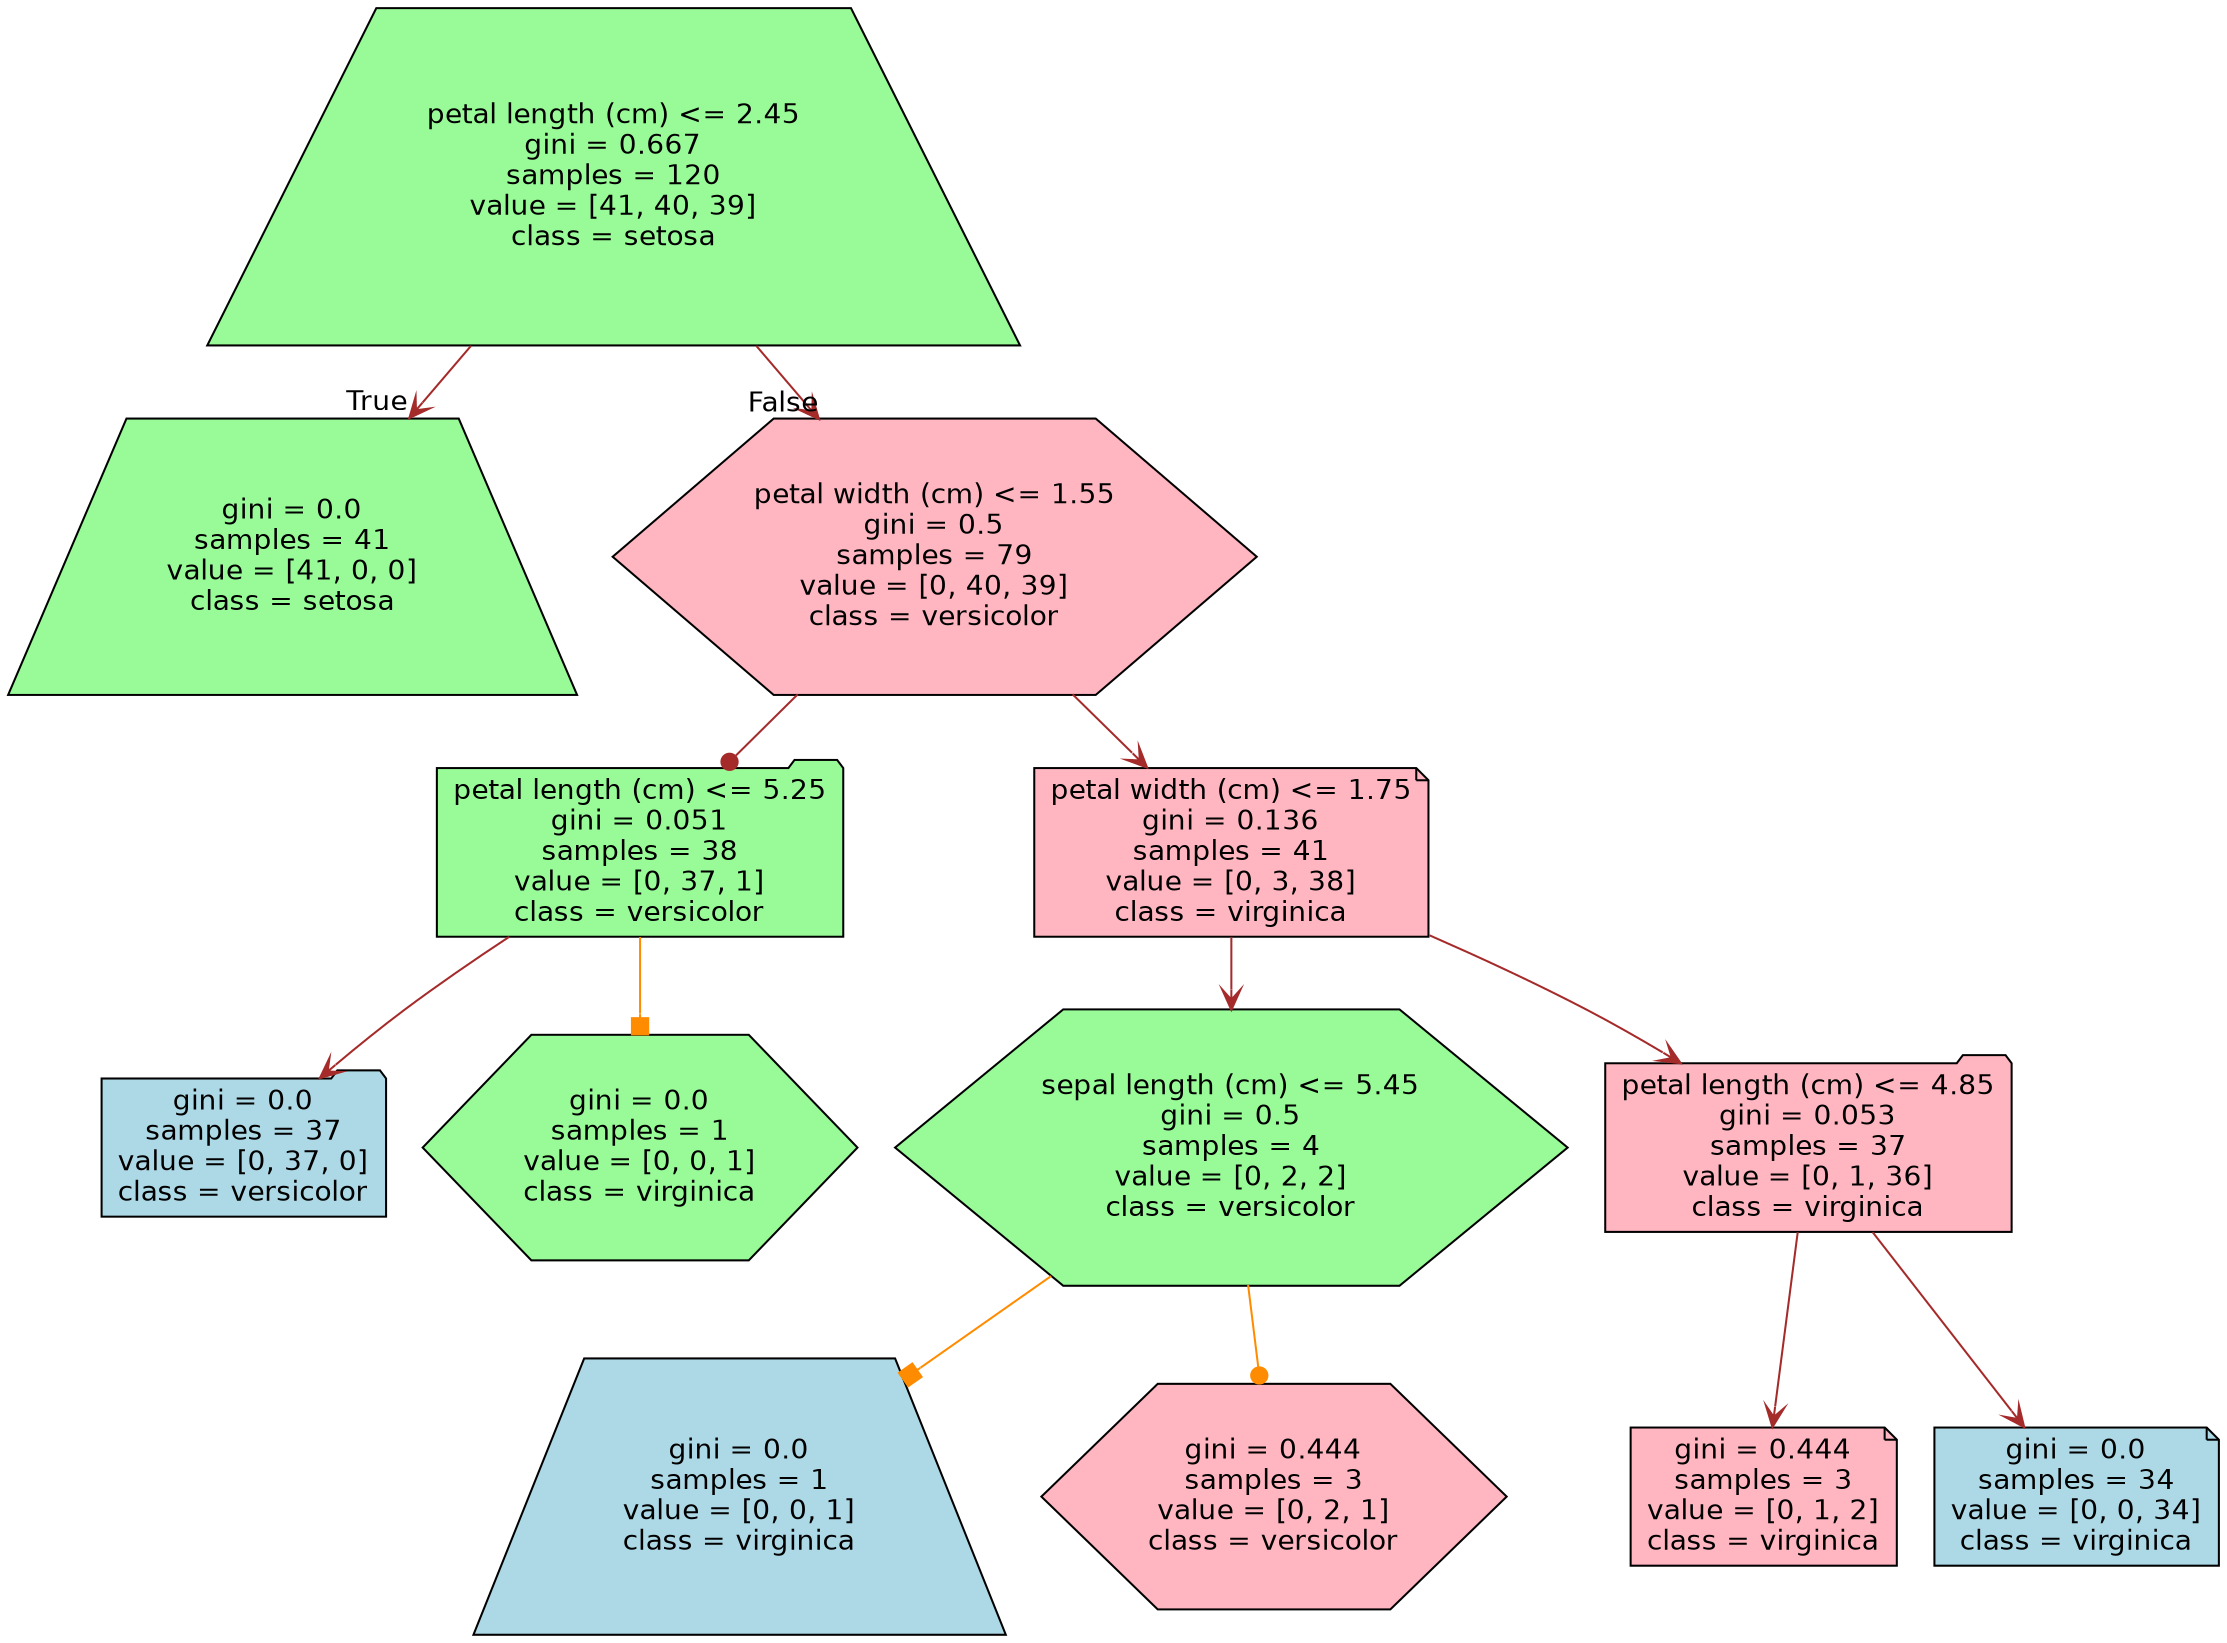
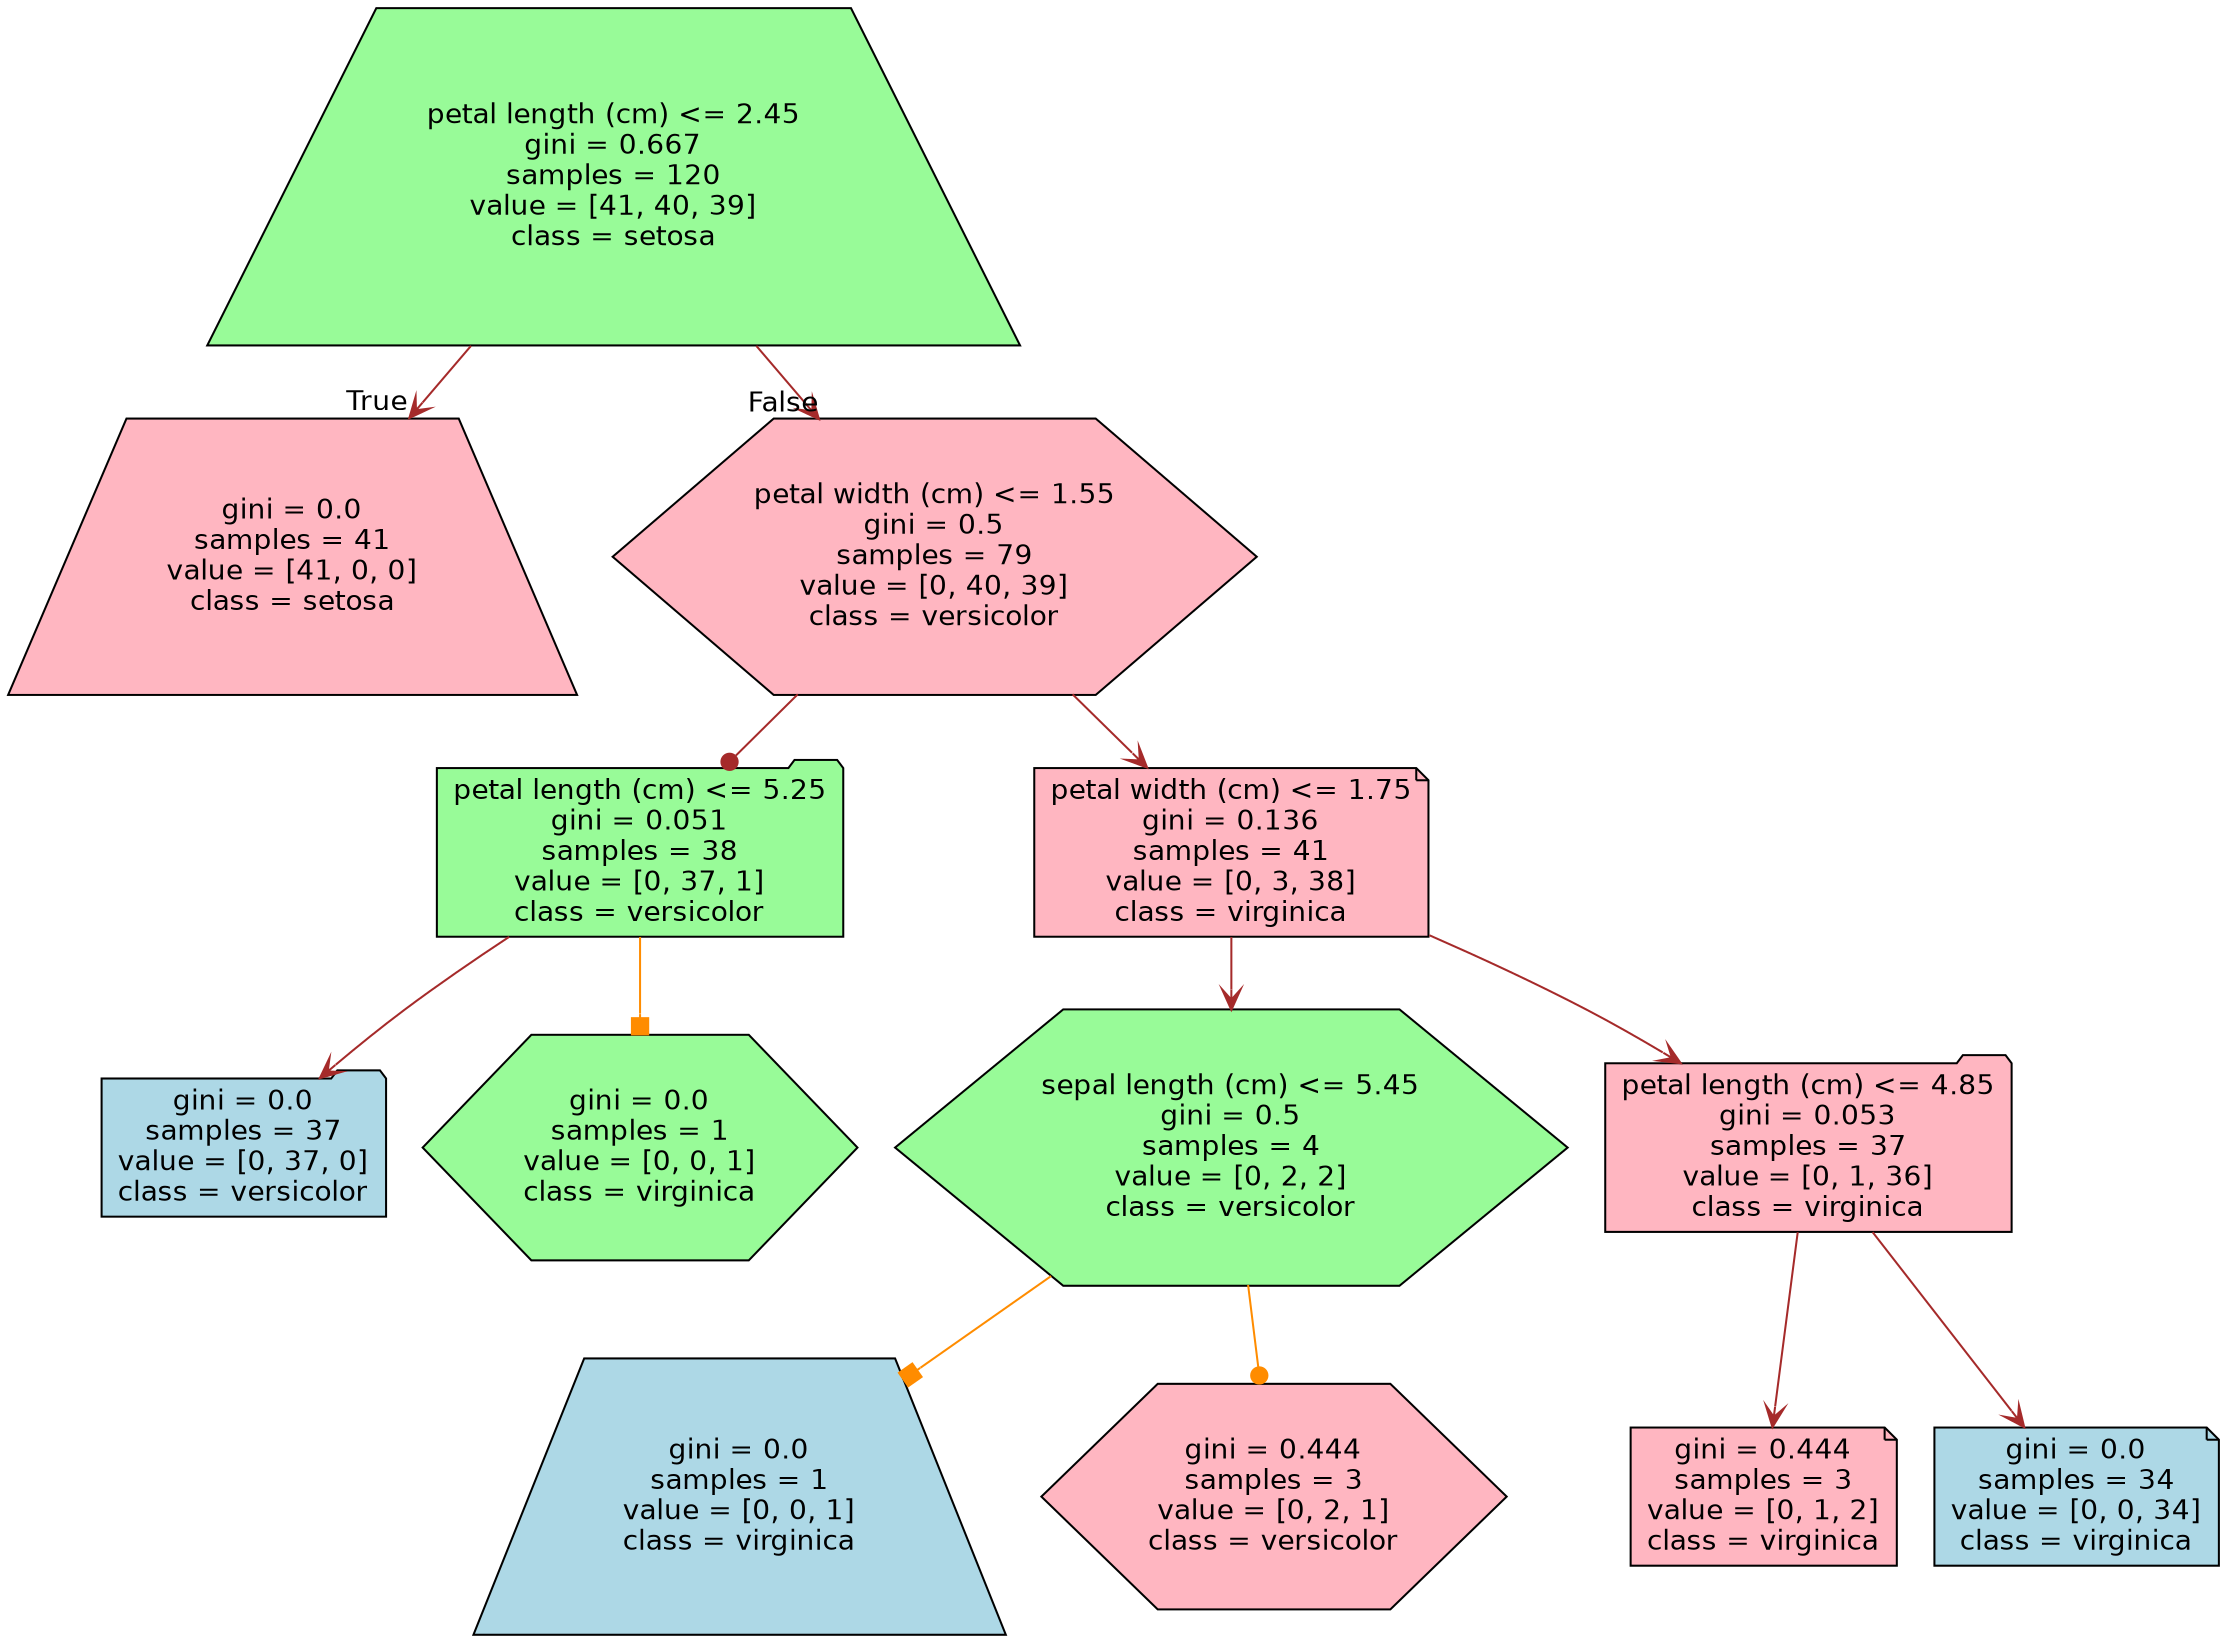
  digraph {
    node [fontname=helvetica shape=hexagon style=filled fillcolor=palegreen]
    edge [fontname=helvetica color=brown arrowhead=vee]
    n1 [label="petal length (cm) <= 2.45\ngini = 0.667\nsamples = 120\nvalue = [41, 40, 39]\nclass = setosa" shape=trapezium]
-   n2 [label="gini = 0.0\nsamples = 41\nvalue = [41, 0, 0]\nclass = setosa" shape=trapezium]
+   n2 [label="gini = 0.0\nsamples = 41\nvalue = [41, 0, 0]\nclass = setosa" shape=trapezium fillcolor=lightpink]
    n3 [label="petal width (cm) <= 1.55\ngini = 0.5\nsamples = 79\nvalue = [0, 40, 39]\nclass = versicolor" fillcolor=lightpink]
    n4 [label="petal length (cm) <= 5.25\ngini = 0.051\nsamples = 38\nvalue = [0, 37, 1]\nclass = versicolor" shape=folder]
    n5 [label="petal width (cm) <= 1.75\ngini = 0.136\nsamples = 41\nvalue = [0, 3, 38]\nclass = virginica" shape=note fillcolor=lightpink]
    n6 [label="gini = 0.0\nsamples = 37\nvalue = [0, 37, 0]\nclass = versicolor" shape=folder fillcolor=lightblue]
    n7 [label="gini = 0.0\nsamples = 1\nvalue = [0, 0, 1]\nclass = virginica"]
    n8 [label="sepal length (cm) <= 5.45\ngini = 0.5\nsamples = 4\nvalue = [0, 2, 2]\nclass = versicolor"]
    n9 [label="petal length (cm) <= 4.85\ngini = 0.053\nsamples = 37\nvalue = [0, 1, 36]\nclass = virginica" shape=folder fillcolor=lightpink]
    n10 [label="gini = 0.0\nsamples = 1\nvalue = [0, 0, 1]\nclass = virginica" shape=trapezium fillcolor=lightblue]
    n11 [label="gini = 0.444\nsamples = 3\nvalue = [0, 2, 1]\nclass = versicolor" fillcolor=lightpink]
    n12 [label="gini = 0.444\nsamples = 3\nvalue = [0, 1, 2]\nclass = virginica" shape=note fillcolor=lightpink]
    n13 [label="gini = 0.0\nsamples = 34\nvalue = [0, 0, 34]\nclass = virginica" shape=note fillcolor=lightblue]
    n1 -> n2 [headlabel=True labelangle=45 labeldistance=2.5]
    n1 -> n3 [headlabel=False labelangle=-45 labeldistance=2.5]
    n3 -> n4 [arrowhead=dot]
    n3 -> n5
    n4 -> n6
    n4 -> n7 [color=darkorange arrowhead=box]
    n5 -> n8
    n5 -> n9
    n8 -> n10 [color=darkorange arrowhead=box]
    n8 -> n11 [color=darkorange arrowhead=dot]
    n9 -> n12
    n9 -> n13
  }
